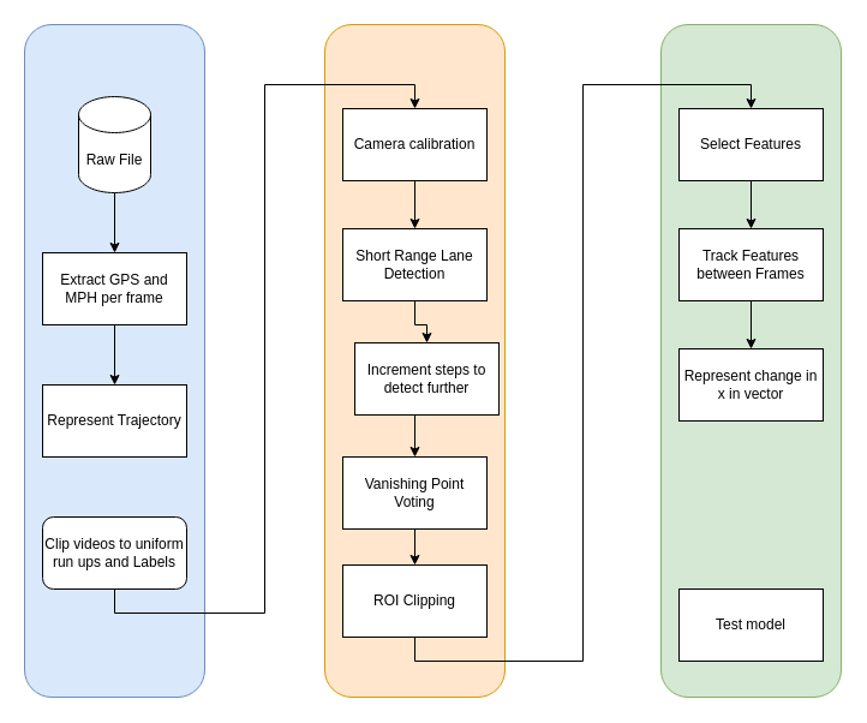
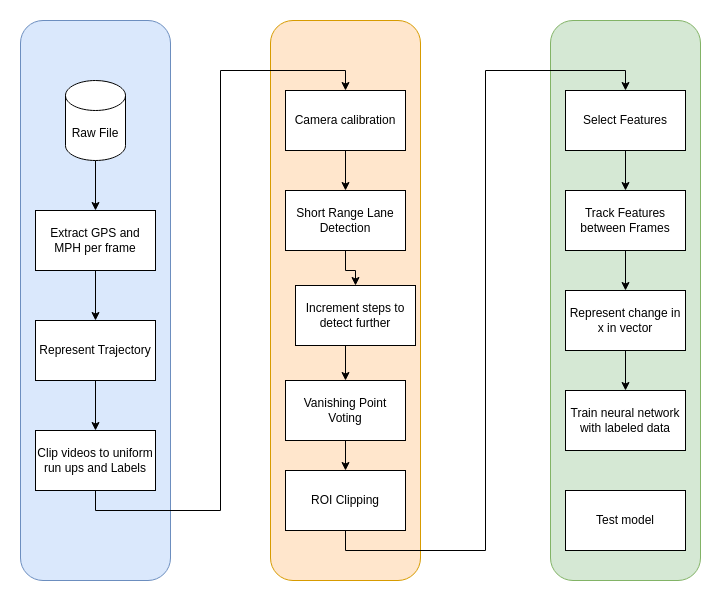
  <mxCell id="0" />
  <mxCell id="1" parent="0" />
  <mxCell id="2" value="" style="rounded=1;whiteSpace=wrap;html=1;fillColor=#d5e8d4;strokeColor=#82b366;" vertex="1" parent="1"><mxGeometry x="550" y="20" width="150" height="560" as="geometry" /></mxCell>
  <mxCell id="3" value="" style="rounded=1;whiteSpace=wrap;html=1;fillColor=#ffe6cc;strokeColor=#d79b00;" vertex="1" parent="1"><mxGeometry x="270" y="20" width="150" height="560" as="geometry" /></mxCell>
  <mxCell id="4" value="" style="rounded=1;whiteSpace=wrap;html=1;fillColor=#dae8fc;strokeColor=#6c8ebf;" vertex="1" parent="1"><mxGeometry x="20" y="20" width="150" height="560" as="geometry" /></mxCell>
  <mxCell id="5" style="edgeStyle=orthogonalEdgeStyle;rounded=0;orthogonalLoop=1;jettySize=auto;html=1;exitX=0.5;exitY=1;exitDx=0;exitDy=0;exitPerimeter=0;entryX=0.5;entryY=0;entryDx=0;entryDy=0;" edge="1" parent="1" source="6" target="8"><mxGeometry relative="1" as="geometry" /></mxCell>
  <mxCell id="6" value="Raw File" style="shape=cylinder3;whiteSpace=wrap;html=1;boundedLbl=1;backgroundOutline=1;size=15;" vertex="1" parent="1"><mxGeometry x="65" y="80" width="60" height="80" as="geometry" /></mxCell>
  <mxCell id="7" value="" style="edgeStyle=orthogonalEdgeStyle;rounded=0;orthogonalLoop=1;jettySize=auto;html=1;" edge="1" parent="1" source="8" target="10"><mxGeometry relative="1" as="geometry" /></mxCell>
  <mxCell id="8" value="Extract GPS and MPH per frame" style="rounded=0;whiteSpace=wrap;html=1;" vertex="1" parent="1"><mxGeometry x="35" y="210" width="120" height="60" as="geometry" /></mxCell>
+ <mxCell id="9" value="" style="edgeStyle=orthogonalEdgeStyle;rounded=0;orthogonalLoop=1;jettySize=auto;html=1;" edge="1" parent="1" source="10" target="12"><mxGeometry relative="1" as="geometry" /></mxCell>
  <mxCell id="10" value="Represent Trajectory" style="rounded=0;whiteSpace=wrap;html=1;" vertex="1" parent="1"><mxGeometry x="35" y="320" width="120" height="60" as="geometry" /></mxCell>
  <mxCell id="11" style="edgeStyle=orthogonalEdgeStyle;rounded=0;orthogonalLoop=1;jettySize=auto;html=1;exitX=0.5;exitY=1;exitDx=0;exitDy=0;entryX=0.5;entryY=0;entryDx=0;entryDy=0;" edge="1" parent="1" source="12" target="14"><mxGeometry relative="1" as="geometry" /></mxCell>
- <mxCell id="12" value="Clip videos to uniform run ups and Labels" style="whiteSpace=wrap;html=1;rounded=1;" vertex="1" parent="1"><mxGeometry x="35" y="430" width="120" height="60" as="geometry" /></mxCell>
+ <mxCell id="12" value="Clip videos to uniform run ups and Labels" style="rounded=0;whiteSpace=wrap;html=1;" vertex="1" parent="1"><mxGeometry x="35" y="430" width="120" height="60" as="geometry" /></mxCell>
  <mxCell id="13" value="" style="edgeStyle=orthogonalEdgeStyle;rounded=0;orthogonalLoop=1;jettySize=auto;html=1;" edge="1" parent="1" source="14" target="16"><mxGeometry relative="1" as="geometry" /></mxCell>
  <mxCell id="14" value="Camera calibration" style="rounded=0;whiteSpace=wrap;html=1;" vertex="1" parent="1"><mxGeometry x="285" y="90" width="120" height="60" as="geometry" /></mxCell>
  <mxCell id="15" style="edgeStyle=orthogonalEdgeStyle;rounded=0;orthogonalLoop=1;jettySize=auto;html=1;exitX=0.5;exitY=1;exitDx=0;exitDy=0;" edge="1" parent="1" source="16" target="18"><mxGeometry relative="1" as="geometry" /></mxCell>
  <mxCell id="16" value="Short Range Lane Detection" style="rounded=0;whiteSpace=wrap;html=1;" vertex="1" parent="1"><mxGeometry x="285" y="190" width="120" height="60" as="geometry" /></mxCell>
  <mxCell id="17" style="edgeStyle=orthogonalEdgeStyle;rounded=0;orthogonalLoop=1;jettySize=auto;html=1;exitX=0.5;exitY=1;exitDx=0;exitDy=0;entryX=0.5;entryY=0;entryDx=0;entryDy=0;" edge="1" parent="1" source="18" target="20"><mxGeometry relative="1" as="geometry" /></mxCell>
  <mxCell id="18" value="Increment steps to detect further" style="rounded=0;whiteSpace=wrap;html=1;" vertex="1" parent="1"><mxGeometry x="295" y="285" width="120" height="60" as="geometry" /></mxCell>
  <mxCell id="19" style="edgeStyle=orthogonalEdgeStyle;rounded=0;orthogonalLoop=1;jettySize=auto;html=1;exitX=0.5;exitY=1;exitDx=0;exitDy=0;entryX=0.5;entryY=0;entryDx=0;entryDy=0;" edge="1" parent="1" source="20" target="30"><mxGeometry relative="1" as="geometry" /></mxCell>
  <mxCell id="20" value="Vanishing Point Voting" style="rounded=0;whiteSpace=wrap;html=1;" vertex="1" parent="1"><mxGeometry x="285" y="380" width="120" height="60" as="geometry" /></mxCell>
  <mxCell id="21" value="" style="edgeStyle=orthogonalEdgeStyle;rounded=0;orthogonalLoop=1;jettySize=auto;html=1;" edge="1" parent="1" source="22" target="24"><mxGeometry relative="1" as="geometry" /></mxCell>
  <mxCell id="22" value="Select Features" style="rounded=0;whiteSpace=wrap;html=1;" vertex="1" parent="1"><mxGeometry x="565" y="90" width="120" height="60" as="geometry" /></mxCell>
  <mxCell id="23" style="edgeStyle=orthogonalEdgeStyle;rounded=0;orthogonalLoop=1;jettySize=auto;html=1;exitX=0.5;exitY=1;exitDx=0;exitDy=0;entryX=0.5;entryY=0;entryDx=0;entryDy=0;" edge="1" parent="1" source="24" target="26"><mxGeometry relative="1" as="geometry" /></mxCell>
  <mxCell id="24" value="Track Features between Frames" style="whiteSpace=wrap;html=1;rounded=0;" vertex="1" parent="1"><mxGeometry x="565" y="190" width="120" height="60" as="geometry" /></mxCell>
+ <mxCell id="25" style="edgeStyle=orthogonalEdgeStyle;rounded=0;orthogonalLoop=1;jettySize=auto;html=1;exitX=0.5;exitY=1;exitDx=0;exitDy=0;" edge="1" parent="1" source="26" target="27"><mxGeometry relative="1" as="geometry" /></mxCell>
  <mxCell id="26" value="Represent change in x in vector" style="rounded=0;whiteSpace=wrap;html=1;" vertex="1" parent="1"><mxGeometry x="565" y="290" width="120" height="60" as="geometry" /></mxCell>
+ <mxCell id="27" value="Train neural network with labeled data" style="rounded=0;whiteSpace=wrap;html=1;" vertex="1" parent="1"><mxGeometry x="565" y="390" width="120" height="60" as="geometry" /></mxCell>
  <mxCell id="28" value="Test model" style="rounded=0;whiteSpace=wrap;html=1;" vertex="1" parent="1"><mxGeometry x="565" y="490" width="120" height="60" as="geometry" /></mxCell>
  <mxCell id="29" style="edgeStyle=orthogonalEdgeStyle;rounded=0;orthogonalLoop=1;jettySize=auto;html=1;exitX=0.5;exitY=1;exitDx=0;exitDy=0;entryX=0.5;entryY=0;entryDx=0;entryDy=0;" edge="1" parent="1" source="30" target="22"><mxGeometry relative="1" as="geometry" /></mxCell>
  <mxCell id="30" value="ROI Clipping" style="rounded=0;whiteSpace=wrap;html=1;" vertex="1" parent="1"><mxGeometry x="285" y="470" width="120" height="60" as="geometry" /></mxCell>
